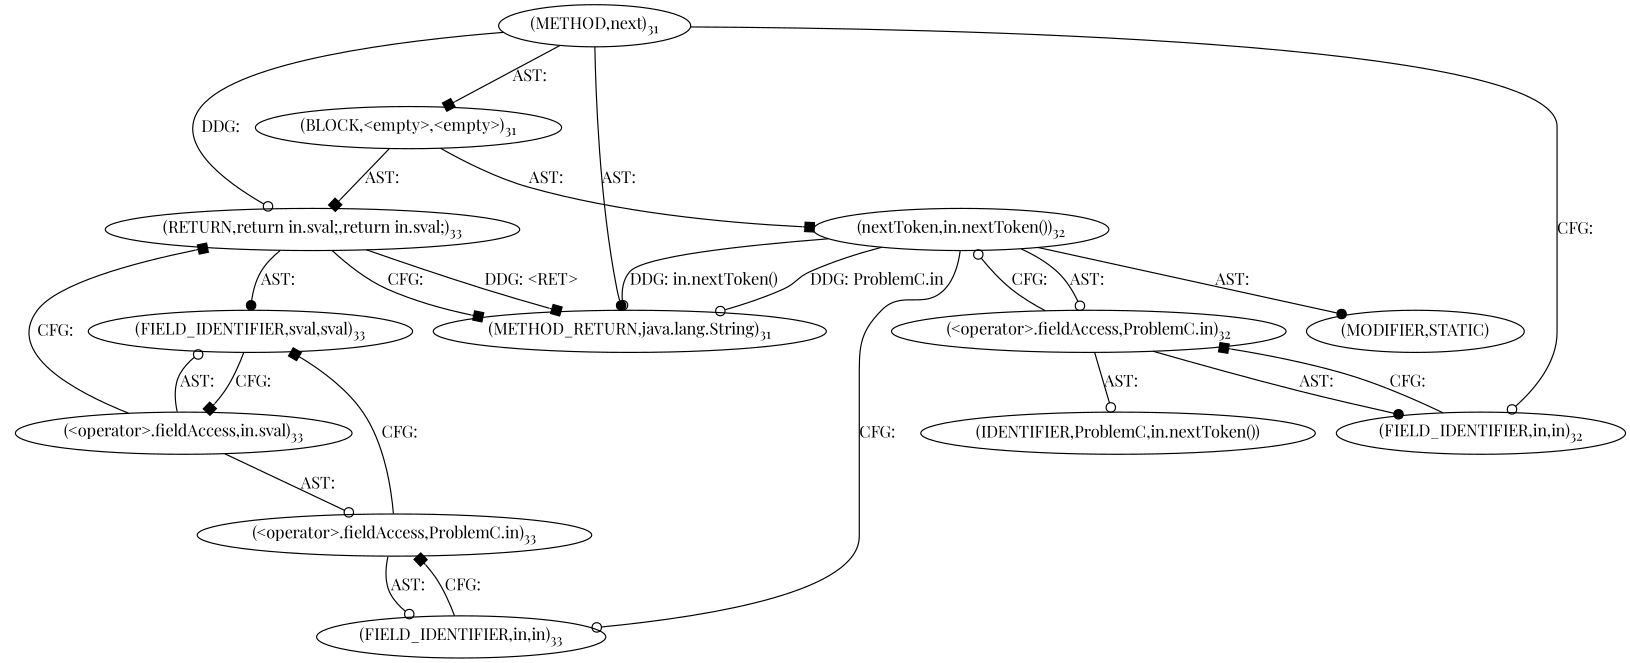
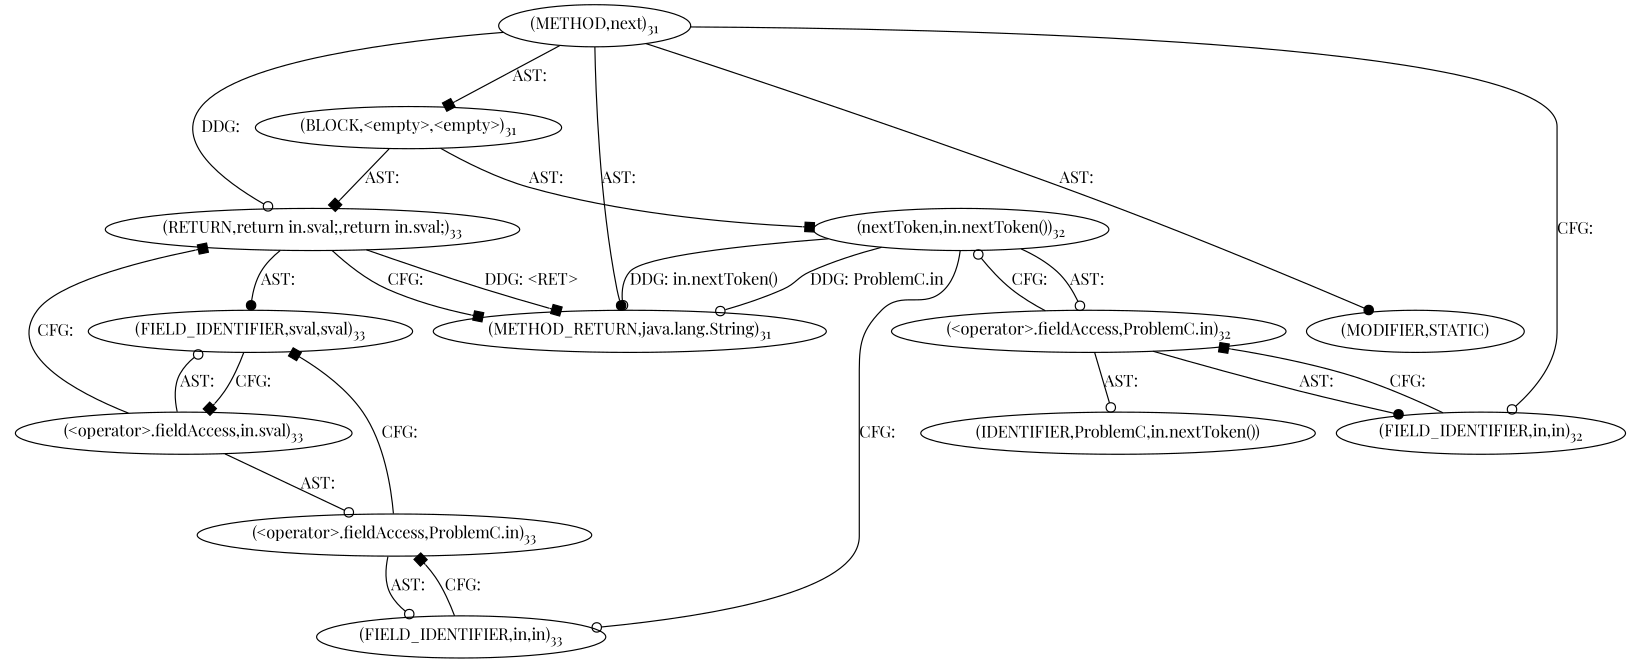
  digraph {
    fontname="Playfair Display"
    node [fontname="Playfair Display"]
    edge [arrowhead=odot fontname="Playfair Display"]
    n1 [label=<(METHOD,next)<SUB>31</SUB>>]
    n2 [label=<(BLOCK,&lt;empty&gt;,&lt;empty&gt;)<SUB>31</SUB>>]
    n3 [label=<(FIELD_IDENTIFIER,in,in)<SUB>32</SUB>>]
    n4 [label=<(RETURN,return in.sval;,return in.sval;)<SUB>33</SUB>>]
    n5 [label=<(MODIFIER,STATIC)>]
    n6 [label=<(METHOD_RETURN,java.lang.String)<SUB>31</SUB>>]
    n7 [label=<(nextToken,in.nextToken())<SUB>32</SUB>>]
    n8 [label=<(&lt;operator&gt;.fieldAccess,ProblemC.in)<SUB>32</SUB>>]
    n9 [label=<(FIELD_IDENTIFIER,sval,sval)<SUB>33</SUB>>]
    n10 [label=<(FIELD_IDENTIFIER,in,in)<SUB>33</SUB>>]
    n11 [label=<(IDENTIFIER,ProblemC,in.nextToken())>]
    n12 [label=<(&lt;operator&gt;.fieldAccess,ProblemC.in)<SUB>33</SUB>>]
    n13 [label=<(&lt;operator&gt;.fieldAccess,in.sval)<SUB>33</SUB>>]
    n1 -> n2 [arrowhead=box label="AST: "]
    n1 -> n3 [label="CFG: "]
    n1 -> n4 [label="DDG: "]
-   n7 -> n5 [arrowhead=dot label="AST: "]
+   n1 -> n5 [arrowhead=dot label="AST: "]
    n1 -> n6 [arrowhead=dot label="AST: "]
    n2 -> n4 [arrowhead=box label="AST: "]
    n2 -> n7 [arrowhead=box label="AST: "]
    n3 -> n8 [arrowhead=box label="CFG: "]
    n4 -> n6 [arrowhead=box label="CFG: "]
    n4 -> n6 [arrowhead=box label="DDG: &lt;RET&gt;"]
    n4 -> n9 [arrowhead=dot label="AST: "]
    n7 -> n6 [label="DDG: ProblemC.in"]
    n7 -> n6 [label="DDG: in.nextToken()"]
    n7 -> n8 [label="AST: "]
    n7 -> n10 [label="CFG: "]
    n8 -> n3 [arrowhead=dot label="AST: "]
    n8 -> n7 [label="CFG: "]
    n8 -> n11 [label="AST: "]
    n9 -> n13 [arrowhead=box label="CFG: "]
    n10 -> n12 [arrowhead=box label="CFG: "]
    n12 -> n9 [arrowhead=box label="CFG: "]
    n12 -> n10 [label="AST: "]
    n13 -> n4 [arrowhead=box label="CFG: "]
    n13 -> n9 [label="AST: "]
    n13 -> n12 [label="AST: "]
  }
